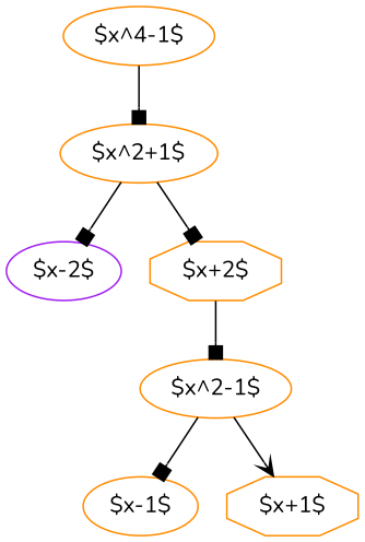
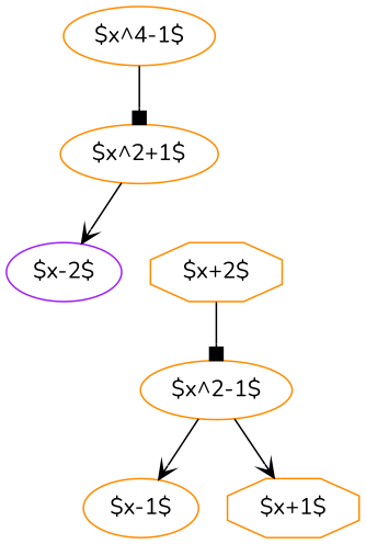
  digraph {
    fontname=Nunito
    node [color=darkorange fontname=Nunito shape=ellipse]
    edge [arrowhead=box fontname=Nunito]
    n1 [label="$x^4-1$"]
    n2 [label="$x^2+1$"]
    n3 [label="$x^2-1$"]
    n4 [label="$x-1$"]
    n5 [label="$x+1$" shape=octagon]
    n6 [color=purple label="$x-2$"]
    n7 [label="$x+2$" shape=octagon]
    n1 -> n2
-   n2 -> n6
-   n2 -> n7
-   n3 -> n4
+   n2 -> n6 [arrowhead=vee]
+   n3 -> n4 [arrowhead=vee]
    n3 -> n5 [arrowhead=vee]
    n7 -> n3
  }
